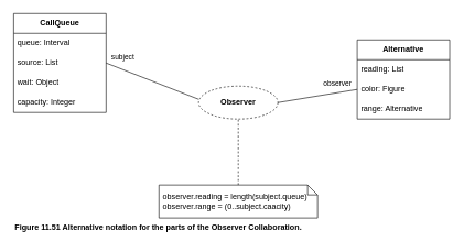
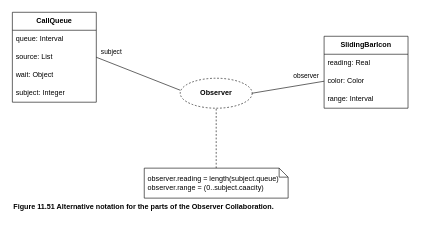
  <mxCell id="0" />
  <mxCell id="1" parent="0" />
  <mxCell id="2" value="&lt;b&gt;CallQueue&lt;/b&gt;" style="swimlane;fontStyle=0;align=center;verticalAlign=top;childLayout=stackLayout;horizontal=1;startSize=30;horizontalStack=0;resizeParent=1;resizeParentMax=0;resizeLast=0;collapsible=0;marginBottom=0;html=1;whiteSpace=wrap;" vertex="1" parent="1"><mxGeometry width="140" height="150" as="geometry" x="20" y="20" /></mxCell>
  <mxCell id="3" value="queue: Interval" style="text;html=1;strokeColor=none;fillColor=none;align=left;verticalAlign=middle;spacingLeft=4;spacingRight=4;overflow=hidden;rotatable=0;points=[[0,0.5],[1,0.5]];portConstraint=eastwest;whiteSpace=wrap;" vertex="1" parent="2"><mxGeometry y="30" width="140" height="30" as="geometry" /></mxCell>
  <mxCell id="4" style="rounded=0;orthogonalLoop=1;jettySize=auto;html=1;exitX=1;exitY=0.5;exitDx=0;exitDy=0;endArrow=none;endFill=0;" edge="1" parent="2" source="6"><mxGeometry relative="1" as="geometry"><mxPoint x="280" y="130" as="targetPoint" /></mxGeometry></mxCell>
  <mxCell id="5" value="subject" style="edgeLabel;html=1;align=center;verticalAlign=middle;resizable=0;points=[];" vertex="1" connectable="0" parent="4"><mxGeometry x="-0.669" y="2" relative="1" as="geometry"><mxPoint y="-17" as="offset" /></mxGeometry></mxCell>
  <mxCell id="6" value="source: List&lt;span style=&quot;white-space: pre;&quot;&gt;&#09;&lt;/span&gt;" style="text;html=1;strokeColor=none;fillColor=none;align=left;verticalAlign=middle;spacingLeft=4;spacingRight=4;overflow=hidden;rotatable=0;points=[[0,0.5],[1,0.5]];portConstraint=eastwest;whiteSpace=wrap;" vertex="1" parent="2"><mxGeometry y="60" width="140" height="30" as="geometry" /></mxCell>
  <mxCell id="7" value="wait: Object" style="text;html=1;strokeColor=none;fillColor=none;align=left;verticalAlign=middle;spacingLeft=4;spacingRight=4;overflow=hidden;rotatable=0;points=[[0,0.5],[1,0.5]];portConstraint=eastwest;whiteSpace=wrap;" vertex="1" parent="2"><mxGeometry y="90" width="140" height="30" as="geometry" /></mxCell>
- <mxCell id="8" value="capacity: Integer" style="text;html=1;strokeColor=none;fillColor=none;align=left;verticalAlign=middle;spacingLeft=4;spacingRight=4;overflow=hidden;rotatable=0;points=[[0,0.5],[1,0.5]];portConstraint=eastwest;whiteSpace=wrap;" vertex="1" parent="2"><mxGeometry y="120" width="140" height="30" as="geometry" /></mxCell>
+ <mxCell id="8" value="subject: Integer" style="text;html=1;strokeColor=none;fillColor=none;align=left;verticalAlign=middle;spacingLeft=4;spacingRight=4;overflow=hidden;rotatable=0;points=[[0,0.5],[1,0.5]];portConstraint=eastwest;whiteSpace=wrap;" vertex="1" parent="2"><mxGeometry y="120" width="140" height="30" as="geometry" /></mxCell>
  <mxCell id="9" value="&lt;b&gt;Observer&lt;/b&gt;" style="ellipse;whiteSpace=wrap;html=1;dashed=1;" vertex="1" parent="1"><mxGeometry x="300" y="130" width="120" height="50" as="geometry" /></mxCell>
- <mxCell id="10" value="&lt;b&gt;Alternative&lt;/b&gt;" style="swimlane;fontStyle=0;align=center;verticalAlign=top;childLayout=stackLayout;horizontal=1;startSize=30;horizontalStack=0;resizeParent=1;resizeParentMax=0;resizeLast=0;collapsible=0;marginBottom=0;html=1;whiteSpace=wrap;" vertex="1" parent="1"><mxGeometry x="540" y="60" width="140" height="120" as="geometry" /></mxCell>
- <mxCell id="11" value="reading: List" style="text;html=1;strokeColor=none;fillColor=none;align=left;verticalAlign=middle;spacingLeft=4;spacingRight=4;overflow=hidden;rotatable=0;points=[[0,0.5],[1,0.5]];portConstraint=eastwest;whiteSpace=wrap;" vertex="1" parent="10"><mxGeometry y="30" width="140" height="30" as="geometry" /></mxCell>
- <mxCell id="12" value="color: Figure" style="text;html=1;strokeColor=none;fillColor=none;align=left;verticalAlign=middle;spacingLeft=4;spacingRight=4;overflow=hidden;rotatable=0;points=[[0,0.5],[1,0.5]];portConstraint=eastwest;whiteSpace=wrap;" vertex="1" parent="10"><mxGeometry y="60" width="140" height="30" as="geometry" /></mxCell>
- <mxCell id="13" value="range: Alternative" style="text;html=1;strokeColor=none;fillColor=none;align=left;verticalAlign=middle;spacingLeft=4;spacingRight=4;overflow=hidden;rotatable=0;points=[[0,0.5],[1,0.5]];portConstraint=eastwest;whiteSpace=wrap;" vertex="1" parent="10"><mxGeometry y="90" width="140" height="30" as="geometry" /></mxCell>
+ <mxCell id="10" value="&lt;b&gt;SlidingBarIcon&lt;/b&gt;" style="swimlane;fontStyle=0;align=center;verticalAlign=top;childLayout=stackLayout;horizontal=1;startSize=30;horizontalStack=0;resizeParent=1;resizeParentMax=0;resizeLast=0;collapsible=0;marginBottom=0;html=1;whiteSpace=wrap;" vertex="1" parent="1"><mxGeometry x="540" y="60" width="140" height="120" as="geometry" /></mxCell>
+ <mxCell id="11" value="reading: Real" style="text;html=1;strokeColor=none;fillColor=none;align=left;verticalAlign=middle;spacingLeft=4;spacingRight=4;overflow=hidden;rotatable=0;points=[[0,0.5],[1,0.5]];portConstraint=eastwest;whiteSpace=wrap;" vertex="1" parent="10"><mxGeometry y="30" width="140" height="30" as="geometry" /></mxCell>
+ <mxCell id="12" value="color: Color" style="text;html=1;strokeColor=none;fillColor=none;align=left;verticalAlign=middle;spacingLeft=4;spacingRight=4;overflow=hidden;rotatable=0;points=[[0,0.5],[1,0.5]];portConstraint=eastwest;whiteSpace=wrap;" vertex="1" parent="10"><mxGeometry y="60" width="140" height="30" as="geometry" /></mxCell>
+ <mxCell id="13" value="range: Interval" style="text;html=1;strokeColor=none;fillColor=none;align=left;verticalAlign=middle;spacingLeft=4;spacingRight=4;overflow=hidden;rotatable=0;points=[[0,0.5],[1,0.5]];portConstraint=eastwest;whiteSpace=wrap;" vertex="1" parent="10"><mxGeometry y="90" width="140" height="30" as="geometry" /></mxCell>
  <mxCell id="14" style="edgeStyle=orthogonalEdgeStyle;rounded=0;orthogonalLoop=1;jettySize=auto;html=1;entryX=0.5;entryY=1;entryDx=0;entryDy=0;dashed=1;endArrow=none;endFill=0;" edge="1" parent="1" source="15" target="9"><mxGeometry relative="1" as="geometry" /></mxCell>
  <mxCell id="15" value="observer.reading = length(subject.queue)&lt;br&gt;observer.range = (0..subject.caacity)" style="shape=note2;boundedLbl=1;whiteSpace=wrap;html=1;size=15;verticalAlign=middle;align=left;spacingLeft=4;" vertex="1" parent="1"><mxGeometry x="240" y="280" width="240" height="50" as="geometry" /></mxCell>
  <mxCell id="16" style="rounded=0;orthogonalLoop=1;jettySize=auto;html=1;exitX=0;exitY=0.5;exitDx=0;exitDy=0;entryX=1;entryY=0.5;entryDx=0;entryDy=0;endArrow=none;endFill=0;" edge="1" parent="1" source="12" target="9"><mxGeometry relative="1" as="geometry" /></mxCell>
  <mxCell id="17" value="observer" style="edgeLabel;html=1;align=center;verticalAlign=middle;resizable=0;points=[];" vertex="1" connectable="0" parent="16"><mxGeometry x="-0.497" y="1" relative="1" as="geometry"><mxPoint y="-16" as="offset" /></mxGeometry></mxCell>
  <mxCell id="18" value="Figure 11.51 Alternative notation for the parts of the Observer Collaboration." style="text;html=1;align=left;verticalAlign=middle;resizable=0;points=[];autosize=1;strokeColor=none;fillColor=none;fontStyle=1" vertex="1" parent="1"><mxGeometry y="330" width="460" height="30" as="geometry" x="20" /></mxCell>
